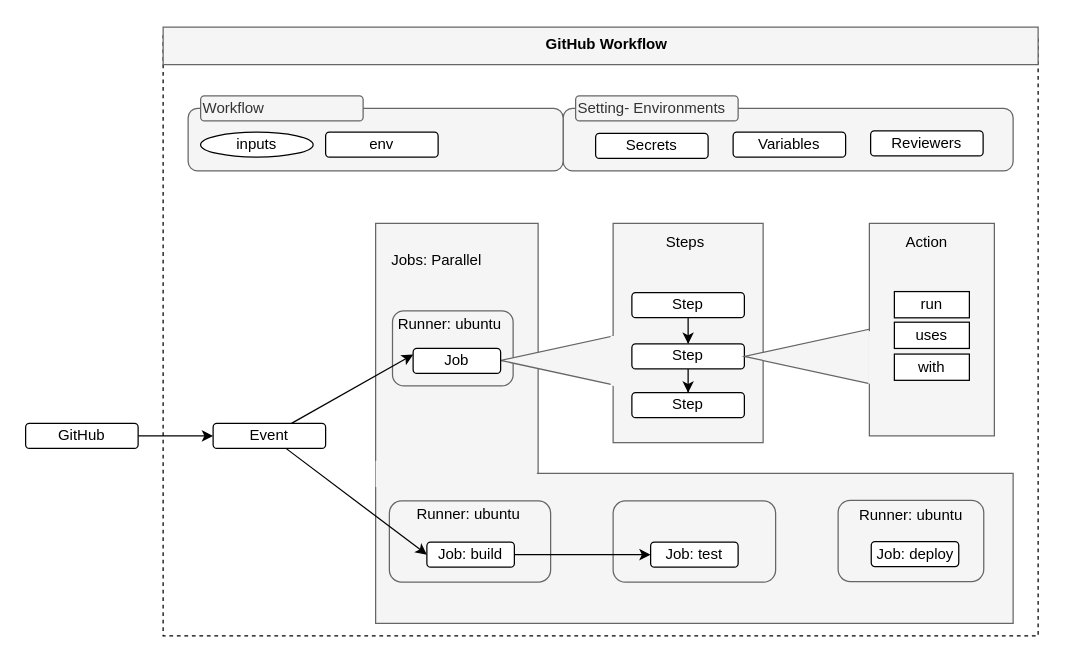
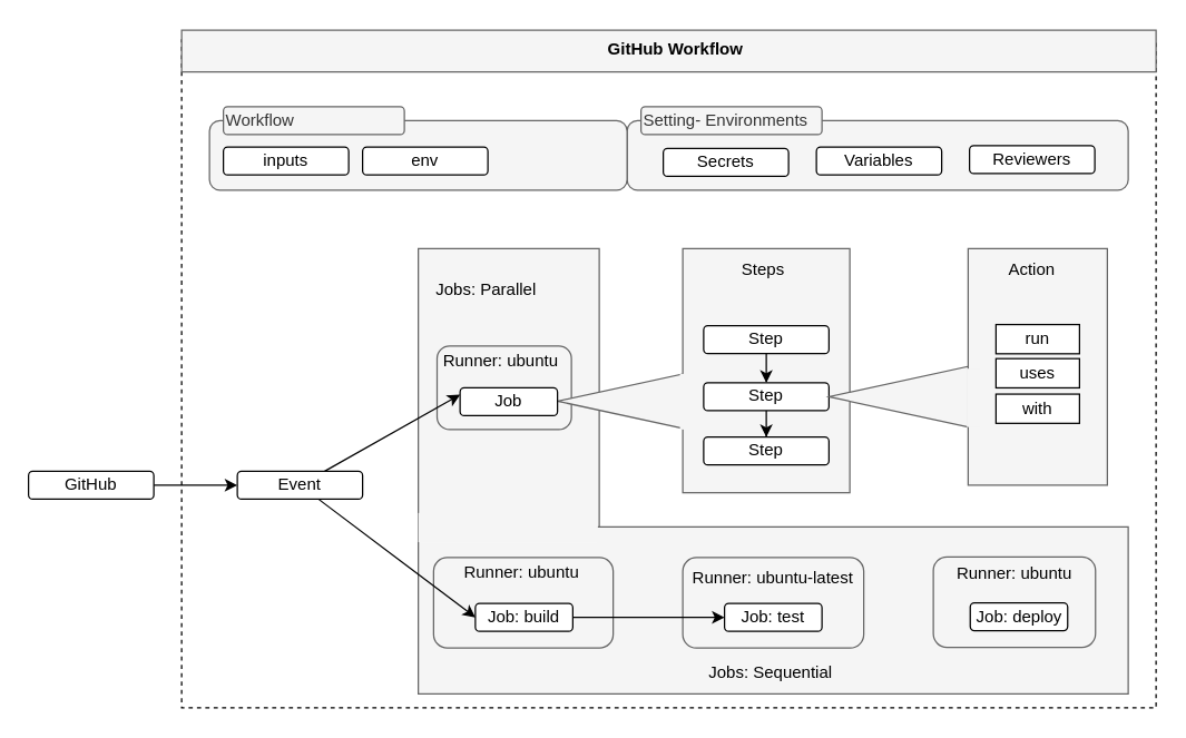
  <mxCell id="0" />
  <mxCell id="1" parent="0" />
  <mxCell id="2" value="" style="rounded=0;whiteSpace=wrap;html=1;fillColor=none;dashed=1;strokeColor=default;" vertex="1" parent="1"><mxGeometry x="130" y="28" width="700" height="480" as="geometry" /></mxCell>
  <mxCell id="3" value="" style="rounded=0;whiteSpace=wrap;html=1;fillColor=#f5f5f5;strokeColor=#666666;fontColor=#333333;" vertex="1" parent="1"><mxGeometry x="300" y="178" width="130" height="280" as="geometry" /></mxCell>
  <mxCell id="4" value="" style="rounded=0;whiteSpace=wrap;html=1;fillColor=#f5f5f5;strokeColor=#666666;fontColor=#333333;" vertex="1" parent="1"><mxGeometry x="300" y="378" width="510" height="120" as="geometry" /></mxCell>
  <mxCell id="5" value="" style="rounded=1;whiteSpace=wrap;html=1;fillColor=#f5f5f5;fontColor=#333333;strokeColor=#666666;" vertex="1" parent="1"><mxGeometry x="311" y="400" width="129" height="65" as="geometry" /></mxCell>
  <mxCell id="6" value="" style="rounded=1;whiteSpace=wrap;html=1;fillColor=#f5f5f5;fontColor=#333333;strokeColor=#666666;" vertex="1" parent="1"><mxGeometry x="313.5" y="248" width="96.5" height="60" as="geometry" /></mxCell>
  <mxCell id="7" value="" style="triangle;whiteSpace=wrap;html=1;rotation=-180;fillColor=#f5f5f5;strokeColor=#666666;fontColor=#333333;" vertex="1" parent="1"><mxGeometry x="400" y="262.65" width="115" height="49.94" as="geometry" /></mxCell>
  <mxCell id="8" value="" style="rounded=0;whiteSpace=wrap;html=1;fillColor=#f5f5f5;strokeColor=#666666;fontColor=#333333;" vertex="1" parent="1"><mxGeometry x="490" y="178" width="120" height="175.43" as="geometry" /></mxCell>
  <mxCell id="9" value="" style="rounded=0;whiteSpace=wrap;html=1;fillColor=#f5f5f5;strokeColor=#666666;fontColor=#333333;" vertex="1" parent="1"><mxGeometry x="695" y="178" width="100" height="170" as="geometry" /></mxCell>
  <mxCell id="10" style="rounded=0;orthogonalLoop=1;jettySize=auto;html=1;entryX=0;entryY=0.25;entryDx=0;entryDy=0;" edge="1" parent="1" source="11" target="13"><mxGeometry relative="1" as="geometry" /></mxCell>
  <mxCell id="11" value="Event" style="rounded=1;whiteSpace=wrap;html=1;" vertex="1" parent="1"><mxGeometry x="170" y="338" width="90" height="20" as="geometry" /></mxCell>
  <mxCell id="12" value="Job: build" style="rounded=1;whiteSpace=wrap;html=1;" vertex="1" parent="1"><mxGeometry x="341" y="433" width="70" height="20" as="geometry" /></mxCell>
  <mxCell id="13" value="Job" style="rounded=1;whiteSpace=wrap;html=1;" vertex="1" parent="1"><mxGeometry x="330" y="278" width="70" height="20" as="geometry" /></mxCell>
  <mxCell id="14" style="edgeStyle=orthogonalEdgeStyle;rounded=0;orthogonalLoop=1;jettySize=auto;html=1;" edge="1" parent="1" source="15" target="17"><mxGeometry relative="1" as="geometry" /></mxCell>
  <mxCell id="15" value="Step" style="rounded=1;whiteSpace=wrap;html=1;" vertex="1" parent="1"><mxGeometry x="505" y="233.43" width="90" height="20" as="geometry" /></mxCell>
  <mxCell id="16" style="edgeStyle=orthogonalEdgeStyle;rounded=0;orthogonalLoop=1;jettySize=auto;html=1;entryX=0.5;entryY=0;entryDx=0;entryDy=0;" edge="1" parent="1" source="17" target="18"><mxGeometry relative="1" as="geometry" /></mxCell>
  <mxCell id="17" value="Step" style="rounded=1;whiteSpace=wrap;html=1;" vertex="1" parent="1"><mxGeometry x="505" y="274.43" width="90" height="20" as="geometry" /></mxCell>
  <mxCell id="18" value="Step" style="rounded=1;whiteSpace=wrap;html=1;" vertex="1" parent="1"><mxGeometry x="505" y="313.43" width="90" height="20" as="geometry" /></mxCell>
  <mxCell id="19" value="run" style="rounded=0;whiteSpace=wrap;html=1;" vertex="1" parent="1"><mxGeometry x="715" y="232.56" width="60" height="21" as="geometry" /></mxCell>
  <mxCell id="20" value="uses" style="rounded=0;whiteSpace=wrap;html=1;" vertex="1" parent="1"><mxGeometry x="715" y="257.06" width="60" height="21" as="geometry" /></mxCell>
  <mxCell id="21" value="with" style="rounded=0;whiteSpace=wrap;html=1;" vertex="1" parent="1"><mxGeometry x="715" y="282.56" width="60" height="21" as="geometry" /></mxCell>
  <mxCell id="22" value="" style="rounded=1;whiteSpace=wrap;html=1;fillColor=#f5f5f5;fontColor=#333333;strokeColor=#666666;" vertex="1" parent="1"><mxGeometry x="450" y="86" width="360" height="50" as="geometry" /></mxCell>
  <mxCell id="23" value="" style="rounded=1;whiteSpace=wrap;html=1;fillColor=#f5f5f5;fontColor=#333333;strokeColor=#666666;" vertex="1" parent="1"><mxGeometry x="150" y="86" width="300" height="50" as="geometry" /></mxCell>
  <mxCell id="24" value="Setting- Environments" style="rounded=1;whiteSpace=wrap;html=1;fillColor=#f5f5f5;strokeColor=#666666;align=left;fontColor=#333333;" vertex="1" parent="1"><mxGeometry x="460" y="76" width="130" height="20" as="geometry" /></mxCell>
  <mxCell id="25" value="Secrets" style="rounded=1;whiteSpace=wrap;html=1;" vertex="1" parent="1"><mxGeometry x="476" y="106" width="90" height="20" as="geometry" /></mxCell>
  <mxCell id="26" value="Variables" style="rounded=1;whiteSpace=wrap;html=1;" vertex="1" parent="1"><mxGeometry x="586" y="105" width="90" height="20" as="geometry" /></mxCell>
  <mxCell id="27" value="Reviewers" style="rounded=1;whiteSpace=wrap;html=1;" vertex="1" parent="1"><mxGeometry x="696" y="104" width="90" height="20" as="geometry" /></mxCell>
  <mxCell id="28" style="edgeStyle=orthogonalEdgeStyle;rounded=0;orthogonalLoop=1;jettySize=auto;html=1;exitX=0.5;exitY=1;exitDx=0;exitDy=0;" edge="1" parent="1" source="27" target="27"><mxGeometry relative="1" as="geometry" /></mxCell>
  <mxCell id="29" value="Workflow" style="rounded=1;whiteSpace=wrap;html=1;fillColor=#f5f5f5;strokeColor=#666666;align=left;fontColor=#333333;" vertex="1" parent="1"><mxGeometry x="160" y="76" width="130" height="20" as="geometry" /></mxCell>
- <mxCell id="30" value="inputs" style="ellipse;whiteSpace=wrap;html=1;" vertex="1" parent="1"><mxGeometry x="160" y="105" width="90" height="20" as="geometry" /></mxCell>
+ <mxCell id="30" value="inputs" style="rounded=1;whiteSpace=wrap;html=1;" vertex="1" parent="1"><mxGeometry x="160" y="105" width="90" height="20" as="geometry" /></mxCell>
  <mxCell id="31" value="env" style="rounded=1;whiteSpace=wrap;html=1;" vertex="1" parent="1"><mxGeometry x="260" y="105" width="90" height="20" as="geometry" /></mxCell>
  <mxCell id="32" style="edgeStyle=orthogonalEdgeStyle;rounded=0;orthogonalLoop=1;jettySize=auto;html=1;entryX=0;entryY=0.5;entryDx=0;entryDy=0;" edge="1" parent="1" source="33" target="11"><mxGeometry relative="1" as="geometry" /></mxCell>
  <mxCell id="33" value="GitHub" style="rounded=1;whiteSpace=wrap;html=1;" vertex="1" parent="1"><mxGeometry x="20" y="338" width="90" height="20" as="geometry" /></mxCell>
  <mxCell id="34" value="" style="rounded=0;whiteSpace=wrap;html=1;strokeColor=#666666;fillColor=#f5f5f5;fontColor=#333333;" vertex="1" parent="1"><mxGeometry x="130" y="21" width="700" height="30" as="geometry" /></mxCell>
  <mxCell id="35" value="Jobs:&amp;nbsp;Parallel" style="text;html=1;align=center;verticalAlign=middle;whiteSpace=wrap;rounded=0;" vertex="1" parent="1"><mxGeometry x="319" y="193" width="60" height="30" as="geometry" /></mxCell>
  <mxCell id="36" value="Steps" style="text;html=1;align=center;verticalAlign=middle;whiteSpace=wrap;rounded=0;" vertex="1" parent="1"><mxGeometry x="518" y="178" width="60" height="30" as="geometry" /></mxCell>
  <mxCell id="37" value="Action" style="text;html=1;align=center;verticalAlign=middle;whiteSpace=wrap;rounded=0;" vertex="1" parent="1"><mxGeometry x="711" y="178" width="60" height="30" as="geometry" /></mxCell>
+ <mxCell id="38" value="Jobs: Sequential&amp;nbsp;" style="text;html=1;align=center;verticalAlign=middle;whiteSpace=wrap;rounded=0;" vertex="1" parent="1"><mxGeometry x="483" y="468" width="144" height="30" as="geometry" /></mxCell>
  <mxCell id="39" value="GitHub Workflow" style="text;html=1;align=center;verticalAlign=middle;whiteSpace=wrap;rounded=0;fontStyle=1" vertex="1" parent="1"><mxGeometry x="415" y="20" width="140" height="30" as="geometry" /></mxCell>
  <mxCell id="40" value="" style="rounded=0;whiteSpace=wrap;html=1;fillColor=#f5f5f5;fontColor=#333333;strokeColor=none;" vertex="1" parent="1"><mxGeometry x="300" y="368" width="129" height="20.94" as="geometry" /></mxCell>
  <mxCell id="41" style="rounded=0;orthogonalLoop=1;jettySize=auto;html=1;entryX=0;entryY=0.5;entryDx=0;entryDy=0;" edge="1" parent="1" source="11" target="12"><mxGeometry relative="1" as="geometry" /></mxCell>
  <mxCell id="42" value="" style="triangle;whiteSpace=wrap;html=1;rotation=-180;fillColor=#f5f5f5;strokeColor=#666666;fontColor=#333333;" vertex="1" parent="1"><mxGeometry x="595" y="262.65" width="100" height="43.57" as="geometry" /></mxCell>
  <mxCell id="43" value="" style="rounded=0;whiteSpace=wrap;html=1;fillColor=#f5f5f5;fontColor=#333333;strokeColor=none;" vertex="1" parent="1"><mxGeometry x="694" y="264.22" width="10" height="42" as="geometry" /></mxCell>
  <mxCell id="44" value="" style="rounded=0;whiteSpace=wrap;html=1;fillColor=#f5f5f5;fontColor=#333333;strokeColor=none;" vertex="1" parent="1"><mxGeometry x="488" y="268" width="10" height="40" as="geometry" /></mxCell>
  <mxCell id="45" value="Runner: ubuntu" style="text;html=1;align=center;verticalAlign=middle;whiteSpace=wrap;rounded=0;" vertex="1" parent="1"><mxGeometry x="313.5" y="244.43" width="91" height="30" as="geometry" /></mxCell>
  <mxCell id="46" value="Runner: ubuntu" style="text;html=1;align=center;verticalAlign=middle;whiteSpace=wrap;rounded=0;" vertex="1" parent="1"><mxGeometry x="328.5" y="395.94" width="91" height="30" as="geometry" /></mxCell>
  <mxCell id="47" value="" style="rounded=1;whiteSpace=wrap;html=1;fillColor=#f5f5f5;fontColor=#333333;strokeColor=#666666;" vertex="1" parent="1"><mxGeometry x="490" y="400.03" width="130" height="65" as="geometry" /></mxCell>
  <mxCell id="48" value="Job: test" style="rounded=1;whiteSpace=wrap;html=1;" vertex="1" parent="1"><mxGeometry x="520" y="433.03" width="70" height="20" as="geometry" /></mxCell>
+ <mxCell id="49" value="Runner: ubuntu-latest" style="text;html=1;align=center;verticalAlign=middle;whiteSpace=wrap;rounded=0;" vertex="1" parent="1"><mxGeometry x="493.25" y="400" width="123.5" height="30" as="geometry" /></mxCell>
  <mxCell id="50" value="" style="rounded=1;whiteSpace=wrap;html=1;fillColor=#f5f5f5;fontColor=#333333;strokeColor=#666666;" vertex="1" parent="1"><mxGeometry x="670" y="399.53" width="116.5" height="65" as="geometry" /></mxCell>
  <mxCell id="51" value="Job: deploy" style="rounded=1;whiteSpace=wrap;html=1;" vertex="1" parent="1"><mxGeometry x="696.5" y="432.53" width="70" height="20" as="geometry" /></mxCell>
  <mxCell id="52" value="Runner: ubuntu" style="text;html=1;align=center;verticalAlign=middle;whiteSpace=wrap;rounded=0;" vertex="1" parent="1"><mxGeometry x="683" y="397.47" width="91" height="30" as="geometry" /></mxCell>
  <mxCell id="53" style="edgeStyle=orthogonalEdgeStyle;rounded=0;orthogonalLoop=1;jettySize=auto;html=1;" edge="1" parent="1" source="12" target="48"><mxGeometry relative="1" as="geometry" /></mxCell>
